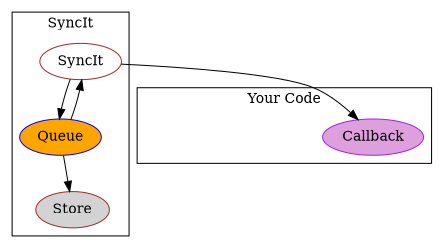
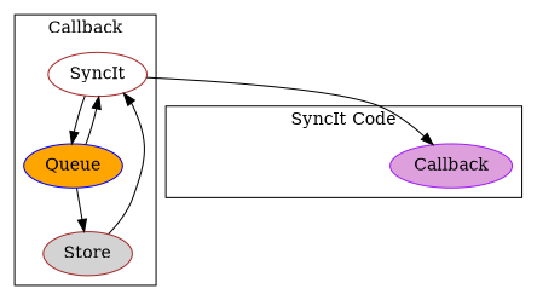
  digraph {
    node [color=brown style=filled]
    n1 [color=purple fillcolor=plum label=Callback]
    n2 [label="Event Handler" style=invis color=""]
    SyncIt [fillcolor=white]
    Queue [color=blue fillcolor=orange]
    Store [fillcolor=lightgrey]
    subgraph cluster_1 {
-     label="Your Code"
+     label="SyncIt Code"
      n1
      n2
    }
    subgraph cluster_2 {
-     label=SyncIt
+     label=Callback
      SyncIt
      Queue
      Store
    }
    SyncIt -> n1
    SyncIt -> n2 [style=invis]
    SyncIt -> Queue
    Queue -> SyncIt
    Queue -> Store
+   Store -> SyncIt
  }
